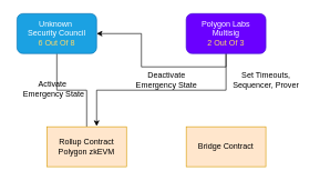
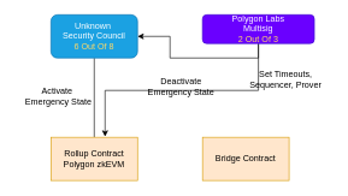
  <mxCell id="0" />
  <mxCell id="1" parent="0" />
  <mxCell id="2" value="" style="edgeStyle=orthogonalEdgeStyle;rounded=0;orthogonalLoop=1;jettySize=auto;html=1;endArrow=none;" edge="1" parent="1" source="3" target="7"><mxGeometry relative="1" as="geometry" /></mxCell>
- <mxCell id="3" value="Unknown&amp;nbsp;&lt;br&gt;Security Council&lt;br&gt;&lt;font color=&quot;#ffd966&quot;&gt;6 Out Of 8&lt;/font&gt;" style="rounded=1;whiteSpace=wrap;html=1;fillColor=#1ba1e2;strokeColor=#006EAF;fontColor=#ffffff;" vertex="1" parent="1"><mxGeometry x="25" y="20" width="120" height="60" as="geometry" /></mxCell>
+ <mxCell id="3" value="Unknown&amp;nbsp;&lt;br&gt;Security Council&lt;br&gt;&lt;font color=&quot;#ffd966&quot;&gt;6 Out Of 8&lt;/font&gt;" style="rounded=1;whiteSpace=wrap;html=1;fillColor=#1ba1e2;strokeColor=#006EAF;fontColor=#ffffff;" vertex="1" parent="1"><mxGeometry x="70" y="20" width="120" height="60" as="geometry" /></mxCell>
  <mxCell id="4" style="edgeStyle=orthogonalEdgeStyle;rounded=0;orthogonalLoop=1;jettySize=auto;html=1;exitX=0.5;exitY=1;exitDx=0;exitDy=0;entryX=0.625;entryY=-0.017;entryDx=0;entryDy=0;entryPerimeter=0;" edge="1" parent="1" source="6" target="7"><mxGeometry relative="1" as="geometry" /></mxCell>
  <mxCell id="5" style="edgeStyle=orthogonalEdgeStyle;rounded=0;orthogonalLoop=1;jettySize=auto;html=1;exitX=0.5;exitY=1;exitDx=0;exitDy=0;" edge="1" parent="1" source="6" target="3"><mxGeometry relative="1" as="geometry" /></mxCell>
- <mxCell id="6" value="Polygon Labs&lt;br&gt;Multisig&lt;br&gt;&lt;font color=&quot;#ffd966&quot;&gt;2 Out Of 3&lt;/font&gt;" style="rounded=1;whiteSpace=wrap;html=1;fillColor=#6a00ff;strokeColor=#3700CC;fontColor=#ffffff;" vertex="1" parent="1"><mxGeometry x="280" y="20" width="120" height="60" as="geometry" /></mxCell>
+ <mxCell id="6" value="Polygon Labs&lt;br&gt;Multisig&lt;br&gt;&lt;font color=&quot;#ffd966&quot;&gt;2 Out Of 3&lt;/font&gt;" style="rounded=1;whiteSpace=wrap;html=1;fillColor=#6a00ff;strokeColor=#3700CC;fontColor=#ffffff;" vertex="1" parent="1"><mxGeometry x="280" y="20" width="155" height="40" as="geometry" /></mxCell>
  <mxCell id="7" value="Rollup Contract&lt;br&gt;Polygon zkEVM" style="rounded=0;whiteSpace=wrap;html=1;fillColor=#ffe6cc;strokeColor=#d79b00;" vertex="1" parent="1"><mxGeometry x="70" y="190" width="120" height="60" as="geometry" /></mxCell>
  <mxCell id="8" value="Bridge Contract" style="rounded=0;whiteSpace=wrap;html=1;fillColor=#ffe6cc;strokeColor=#d79b00;" vertex="1" parent="1"><mxGeometry x="280" y="190" width="120" height="60" as="geometry" /></mxCell>
  <mxCell id="9" value="Activate&amp;nbsp;&lt;br&gt;Emergency State" style="text;html=1;align=center;verticalAlign=middle;resizable=0;points=[];autosize=1;strokeColor=none;fillColor=none;" vertex="1" parent="1"><mxGeometry x="20" y="113" width="120" height="40" as="geometry" /></mxCell>
- <mxCell id="10" value="Set Timeouts, &lt;br&gt;Sequencer, Prover" style="text;html=1;align=center;verticalAlign=middle;resizable=0;points=[];autosize=1;strokeColor=none;fillColor=none;" vertex="1" parent="1"><mxGeometry x="340" y="100" width="120" height="40" as="geometry" /></mxCell>
+ <mxCell id="10" value="Set Timeouts, &lt;br&gt;Sequencer, Prover" style="text;html=1;align=center;verticalAlign=middle;resizable=0;points=[];autosize=1;strokeColor=none;fillColor=none;" vertex="1" parent="1"><mxGeometry x="335" y="90" width="120" height="40" as="geometry" /></mxCell>
  <mxCell id="11" value="Deactivate&lt;br&gt;Emergency State" style="text;html=1;align=center;verticalAlign=middle;resizable=0;points=[];autosize=1;strokeColor=none;fillColor=none;" vertex="1" parent="1"><mxGeometry x="190" y="100" width="120" height="40" as="geometry" /></mxCell>
